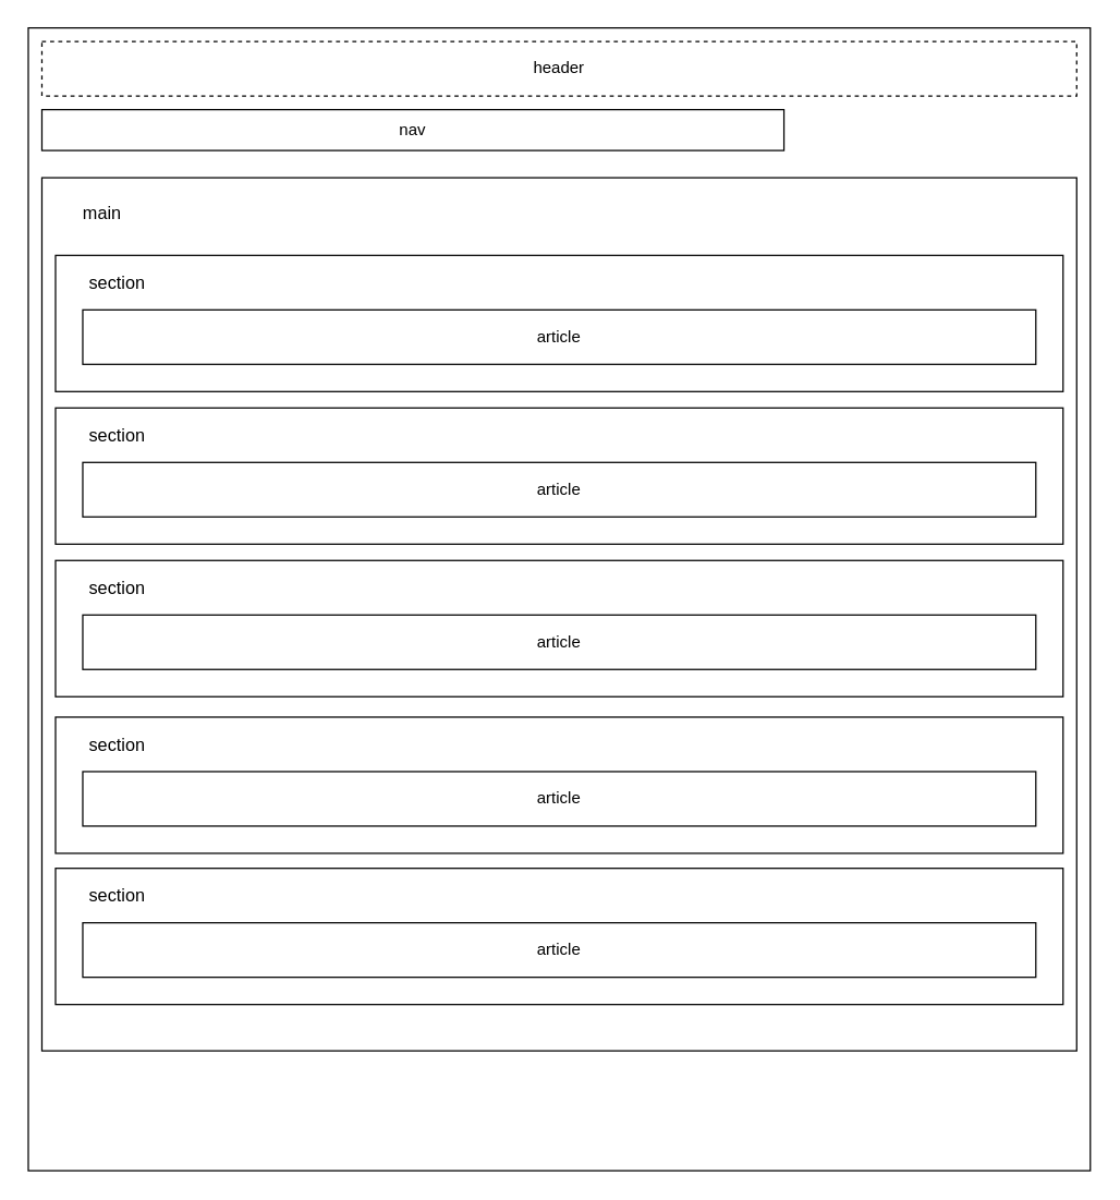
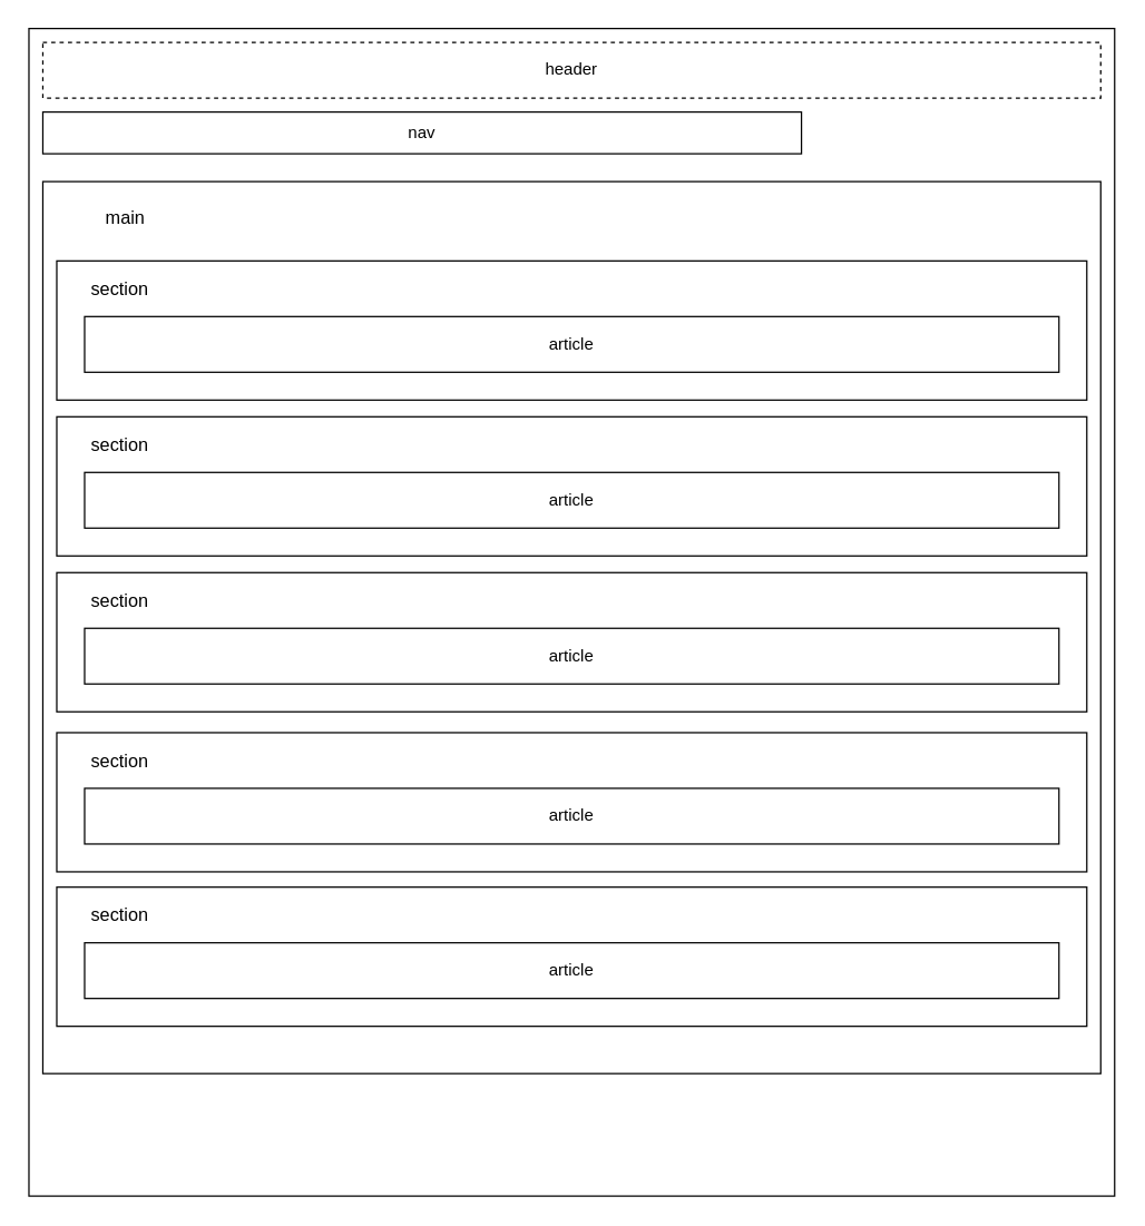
  <mxCell id="0" />
  <mxCell id="1" parent="0" />
  <mxCell id="2" value="" style="rounded=0;whiteSpace=wrap;html=1;" vertex="1" parent="1"><mxGeometry x="20" y="20" width="780" height="839" as="geometry" /></mxCell>
  <mxCell id="3" value="header" style="rounded=0;whiteSpace=wrap;html=1;dashed=1;" vertex="1" parent="1"><mxGeometry x="30" y="30" width="760" height="40" as="geometry" /></mxCell>
  <mxCell id="4" value="nav" style="rounded=0;whiteSpace=wrap;html=1;" vertex="1" parent="1"><mxGeometry x="30" y="80" width="545" height="30" as="geometry" /></mxCell>
  <mxCell id="5" value="" style="rounded=0;whiteSpace=wrap;html=1;" vertex="1" parent="1"><mxGeometry x="30" y="130" width="760" height="641" as="geometry" /></mxCell>
  <mxCell id="6" value="" style="group" vertex="1" connectable="0" parent="1"><mxGeometry x="40" y="187" width="740" height="100" as="geometry" /></mxCell>
  <mxCell id="7" value="" style="rounded=0;whiteSpace=wrap;html=1;align=left;" vertex="1" parent="6"><mxGeometry width="740" height="100" as="geometry" /></mxCell>
  <mxCell id="8" value="article" style="rounded=0;whiteSpace=wrap;html=1;" vertex="1" parent="6"><mxGeometry x="20" y="40" width="700" height="40" as="geometry" /></mxCell>
  <mxCell id="9" value="section" style="text;strokeColor=none;fillColor=none;html=1;fontSize=13;fontStyle=0;verticalAlign=middle;align=center;" vertex="1" parent="6"><mxGeometry x="20" y="10" width="50" height="20" as="geometry" /></mxCell>
  <mxCell id="10" value="" style="rounded=0;whiteSpace=wrap;html=1;align=left;" vertex="1" parent="1"><mxGeometry x="40" y="299" width="740" height="100" as="geometry" /></mxCell>
  <mxCell id="11" value="article" style="rounded=0;whiteSpace=wrap;html=1;" vertex="1" parent="1"><mxGeometry x="60" y="339" width="700" height="40" as="geometry" /></mxCell>
  <mxCell id="12" value="section" style="text;strokeColor=none;fillColor=none;html=1;fontSize=13;fontStyle=0;verticalAlign=middle;align=center;" vertex="1" parent="1"><mxGeometry x="60" y="309" width="50" height="20" as="geometry" /></mxCell>
  <mxCell id="13" value="" style="rounded=0;whiteSpace=wrap;html=1;align=left;" vertex="1" parent="1"><mxGeometry x="40" y="411" width="740" height="100" as="geometry" /></mxCell>
  <mxCell id="14" value="article" style="rounded=0;whiteSpace=wrap;html=1;" vertex="1" parent="1"><mxGeometry x="60" y="451" width="700" height="40" as="geometry" /></mxCell>
  <mxCell id="15" value="section" style="text;strokeColor=none;fillColor=none;html=1;fontSize=13;fontStyle=0;verticalAlign=middle;align=center;" vertex="1" parent="1"><mxGeometry x="60" y="421" width="50" height="20" as="geometry" /></mxCell>
  <mxCell id="16" value="" style="rounded=0;whiteSpace=wrap;html=1;align=left;" vertex="1" parent="1"><mxGeometry x="40" y="526" width="740" height="100" as="geometry" /></mxCell>
  <mxCell id="17" value="article" style="rounded=0;whiteSpace=wrap;html=1;" vertex="1" parent="1"><mxGeometry x="60" y="566" width="700" height="40" as="geometry" /></mxCell>
  <mxCell id="18" value="section" style="text;strokeColor=none;fillColor=none;html=1;fontSize=13;fontStyle=0;verticalAlign=middle;align=center;" vertex="1" parent="1"><mxGeometry x="60" y="536" width="50" height="20" as="geometry" /></mxCell>
  <mxCell id="19" value="" style="rounded=0;whiteSpace=wrap;html=1;align=left;" vertex="1" parent="1"><mxGeometry x="40" y="637" width="740" height="100" as="geometry" /></mxCell>
  <mxCell id="20" value="article" style="rounded=0;whiteSpace=wrap;html=1;" vertex="1" parent="1"><mxGeometry x="60" y="677" width="700" height="40" as="geometry" /></mxCell>
  <mxCell id="21" value="section" style="text;strokeColor=none;fillColor=none;html=1;fontSize=13;fontStyle=0;verticalAlign=middle;align=center;" vertex="1" parent="1"><mxGeometry x="60" y="647" width="50" height="20" as="geometry" /></mxCell>
- <mxCell id="22" value="main" style="text;strokeColor=none;fillColor=none;html=1;fontSize=13;fontStyle=0;verticalAlign=middle;align=center;" vertex="1" parent="1"><mxGeometry x="49" y="146" width="50" height="20" as="geometry" /></mxCell>
+ <mxCell id="22" value="main" style="text;strokeColor=none;fillColor=none;html=1;fontSize=13;fontStyle=0;verticalAlign=middle;align=center;" vertex="1" parent="1"><mxGeometry x="64" y="146" width="50" height="20" as="geometry" /></mxCell>
